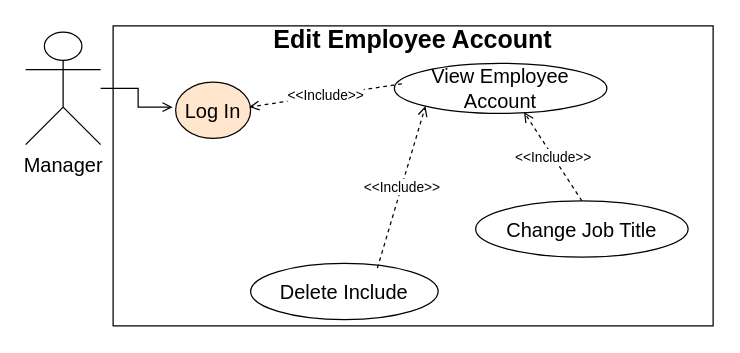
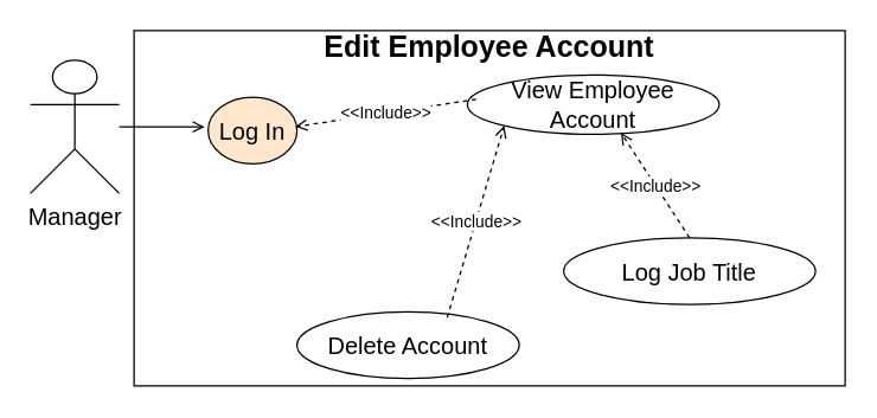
  <mxCell id="0" />
  <mxCell id="1" parent="0" />
  <mxCell id="2" value="" style="rounded=0;whiteSpace=wrap;html=1;" parent="1" vertex="1"><mxGeometry x="90" y="20" width="480" height="240" as="geometry" /></mxCell>
  <mxCell id="3" value="&lt;font style=&quot;font-size: 20px&quot;&gt;Edit Employee Account&lt;br&gt;&lt;/font&gt;" style="text;html=1;strokeColor=none;fillColor=none;align=center;verticalAlign=middle;whiteSpace=wrap;rounded=0;fontStyle=1" parent="1" vertex="1"><mxGeometry x="203.91" y="20" width="252.18" height="20" as="geometry" /></mxCell>
  <mxCell id="4" style="edgeStyle=orthogonalEdgeStyle;rounded=0;orthogonalLoop=1;jettySize=auto;html=1;entryX=-0.04;entryY=0.445;entryDx=0;entryDy=0;entryPerimeter=0;endArrow=open;endFill=0;" parent="1" source="5" target="6" edge="1"><mxGeometry relative="1" as="geometry" /></mxCell>
- <mxCell id="5" value="&lt;span style=&quot;font-size: 16px&quot;&gt;Manager&lt;/span&gt;" style="shape=umlActor;verticalLabelPosition=bottom;verticalAlign=top;html=1;outlineConnect=0;" parent="1" vertex="1"><mxGeometry x="20" y="25" width="60" height="90" as="geometry" /></mxCell>
+ <mxCell id="5" value="&lt;span style=&quot;font-size: 16px&quot;&gt;Manager&lt;/span&gt;" style="shape=umlActor;verticalLabelPosition=bottom;verticalAlign=top;html=1;outlineConnect=0;" parent="1" vertex="1"><mxGeometry x="20" y="40" width="60" height="90" as="geometry" /></mxCell>
  <mxCell id="6" value="&lt;font style=&quot;font-size: 16px&quot;&gt;Log In&lt;/font&gt;" style="ellipse;whiteSpace=wrap;html=1;fillColor=#ffe6cc;" parent="1" vertex="1"><mxGeometry x="140" y="65" width="60" height="45" as="geometry" /></mxCell>
- <mxCell id="7" value="&lt;font style=&quot;font-size: 16px&quot;&gt;Change Job Title&lt;/font&gt;" style="ellipse;whiteSpace=wrap;html=1;" parent="1" vertex="1"><mxGeometry x="380" y="160" width="170" height="45" as="geometry" /></mxCell>
+ <mxCell id="7" value="&lt;font style=&quot;font-size: 16px&quot;&gt;Log Job Title&lt;/font&gt;" style="ellipse;whiteSpace=wrap;html=1;" parent="1" vertex="1"><mxGeometry x="380" y="160" width="170" height="45" as="geometry" /></mxCell>
  <mxCell id="8" value="&lt;font style=&quot;font-size: 16px&quot;&gt;View Employee Account&lt;/font&gt;" style="ellipse;whiteSpace=wrap;html=1;" parent="1" vertex="1"><mxGeometry x="315" y="50" width="170" height="40" as="geometry" /></mxCell>
- <mxCell id="9" value="&lt;span style=&quot;font-size: 16px&quot;&gt;Delete Include&lt;/span&gt;" style="ellipse;whiteSpace=wrap;html=1;" parent="1" vertex="1"><mxGeometry x="200" y="210" width="150" height="45" as="geometry" /></mxCell>
+ <mxCell id="9" value="&lt;span style=&quot;font-size: 16px&quot;&gt;Delete Account&lt;/span&gt;" style="ellipse;whiteSpace=wrap;html=1;" parent="1" vertex="1"><mxGeometry x="200" y="210" width="150" height="45" as="geometry" /></mxCell>
  <mxCell id="10" value="&amp;lt;&amp;lt;Include&amp;gt;&amp;gt;" style="rounded=0;orthogonalLoop=1;jettySize=auto;html=1;exitX=0.5;exitY=0;exitDx=0;exitDy=0;endArrow=open;endFill=0;dashed=1;entryX=0.61;entryY=0.975;entryDx=0;entryDy=0;entryPerimeter=0;" parent="1" source="7" target="8" edge="1"><mxGeometry relative="1" as="geometry"><mxPoint x="329.8" y="295" as="sourcePoint" /><mxPoint x="329.8" y="250" as="targetPoint" /></mxGeometry></mxCell>
  <mxCell id="11" value="&amp;lt;&amp;lt;Include&amp;gt;&amp;gt;" style="rounded=0;orthogonalLoop=1;jettySize=auto;html=1;exitX=0.035;exitY=0.409;exitDx=0;exitDy=0;entryX=0.979;entryY=0.444;entryDx=0;entryDy=0;endArrow=open;endFill=0;dashed=1;exitPerimeter=0;entryPerimeter=0;" parent="1" source="8" target="6" edge="1"><mxGeometry relative="1" as="geometry"><mxPoint x="380" y="300" as="sourcePoint" /><mxPoint x="410" y="250" as="targetPoint" /></mxGeometry></mxCell>
  <mxCell id="12" value="&amp;lt;&amp;lt;Include&amp;gt;&amp;gt;" style="rounded=0;orthogonalLoop=1;jettySize=auto;html=1;exitX=0.676;exitY=0.085;exitDx=0;exitDy=0;entryX=0;entryY=1;entryDx=0;entryDy=0;endArrow=open;endFill=0;dashed=1;exitPerimeter=0;" parent="1" source="9" target="8" edge="1"><mxGeometry relative="1" as="geometry"><mxPoint x="270" y="408.4" as="sourcePoint" /><mxPoint x="271.2" y="340" as="targetPoint" /></mxGeometry></mxCell>
